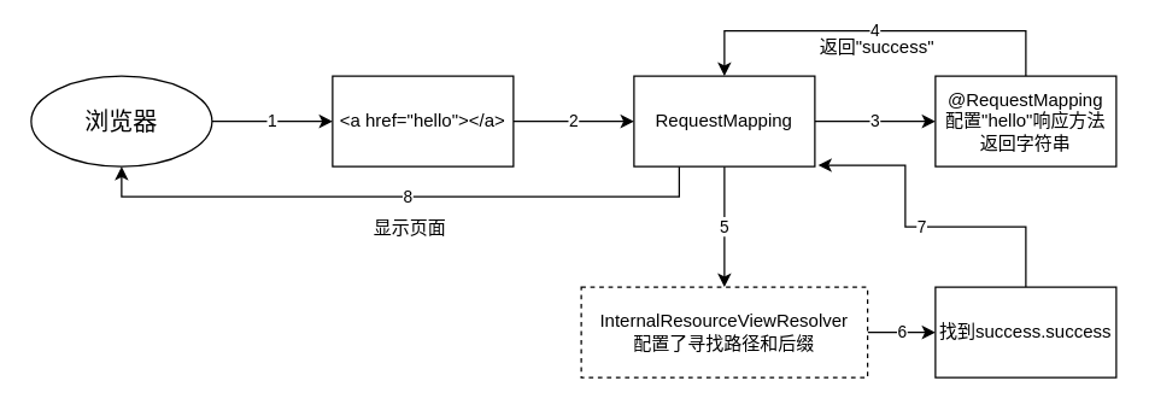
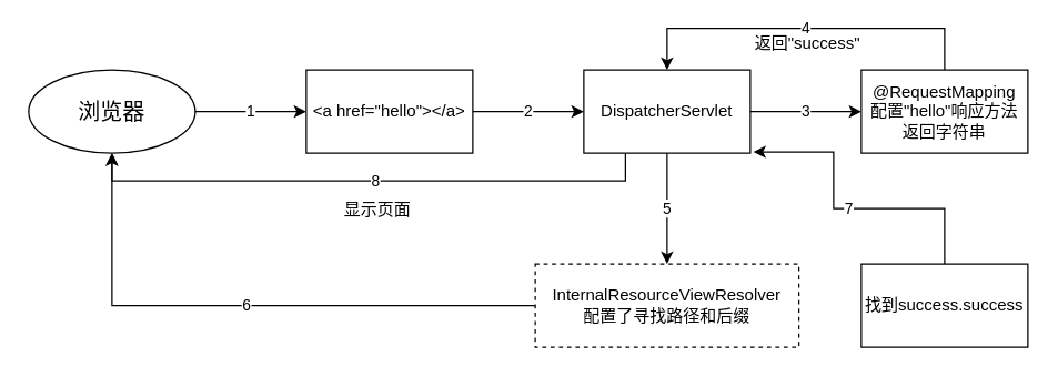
  <mxCell id="0" />
  <mxCell id="1" parent="0" />
  <mxCell id="2" value="2" style="edgeStyle=orthogonalEdgeStyle;rounded=0;orthogonalLoop=1;jettySize=auto;html=1;" parent="1" source="3" target="10" edge="1"><mxGeometry relative="1" as="geometry" /></mxCell>
  <mxCell id="3" value="&lt;font style=&quot;font-size: 12px&quot;&gt;&amp;lt;a href=&quot;hello&quot;&amp;gt;&amp;lt;/a&amp;gt;&lt;/font&gt;" style="rounded=0;whiteSpace=wrap;html=1;" parent="1" vertex="1"><mxGeometry x="220" y="50" width="120" height="60" as="geometry" /></mxCell>
  <mxCell id="4" value="1" style="edgeStyle=orthogonalEdgeStyle;rounded=0;orthogonalLoop=1;jettySize=auto;html=1;strokeWidth=1;" parent="1" source="5" target="3" edge="1"><mxGeometry relative="1" as="geometry" /></mxCell>
  <mxCell id="5" value="&lt;font style=&quot;font-size: 16px&quot;&gt;浏览器&lt;/font&gt;" style="ellipse;whiteSpace=wrap;html=1;" parent="1" vertex="1"><mxGeometry x="20" y="50" width="120" height="60" as="geometry" /></mxCell>
  <mxCell id="6" value="3" style="edgeStyle=orthogonalEdgeStyle;rounded=0;orthogonalLoop=1;jettySize=auto;html=1;" parent="1" source="10" target="17" edge="1"><mxGeometry relative="1" as="geometry" /></mxCell>
  <mxCell id="7" value="5" style="edgeStyle=orthogonalEdgeStyle;rounded=0;orthogonalLoop=1;jettySize=auto;html=1;" parent="1" source="10" target="12" edge="1"><mxGeometry relative="1" as="geometry" /></mxCell>
  <mxCell id="8" value="8" style="edgeStyle=orthogonalEdgeStyle;rounded=0;orthogonalLoop=1;jettySize=auto;html=1;exitX=0.25;exitY=1;exitDx=0;exitDy=0;entryX=0.5;entryY=1;entryDx=0;entryDy=0;strokeWidth=1;" parent="1" source="10" target="5" edge="1"><mxGeometry x="-0.024" relative="1" as="geometry"><mxPoint as="offset" /></mxGeometry></mxCell>
  <mxCell id="9" value="显示页面" style="text;html=1;resizable=0;points=[];align=center;verticalAlign=middle;labelBackgroundColor=#ffffff;" parent="8" vertex="1" connectable="0"><mxGeometry x="-0.166" y="1" relative="1" as="geometry"><mxPoint x="-29" y="19" as="offset" /></mxGeometry></mxCell>
- <mxCell id="10" value="&lt;font style=&quot;font-size: 12px&quot;&gt;RequestMapping&lt;/font&gt;" style="rounded=0;whiteSpace=wrap;html=1;" parent="1" vertex="1"><mxGeometry x="420" y="50" width="120" height="60" as="geometry" /></mxCell>
- <mxCell id="11" value="6" style="edgeStyle=orthogonalEdgeStyle;rounded=0;orthogonalLoop=1;jettySize=auto;html=1;strokeWidth=1;" parent="1" source="12" target="14" edge="1"><mxGeometry relative="1" as="geometry" /></mxCell>
+ <mxCell id="10" value="&lt;font style=&quot;font-size: 12px&quot;&gt;DispatcherServlet&lt;/font&gt;" style="rounded=0;whiteSpace=wrap;html=1;" parent="1" vertex="1"><mxGeometry x="420" y="50" width="120" height="60" as="geometry" /></mxCell>
+ <mxCell id="11" value="6" style="edgeStyle=orthogonalEdgeStyle;rounded=0;orthogonalLoop=1;jettySize=auto;html=1;strokeWidth=1;" parent="1" source="12" target="5" edge="1"><mxGeometry relative="1" as="geometry" /></mxCell>
  <mxCell id="12" value="InternalResourceViewResolver&lt;br&gt;配置了寻找路径和后缀" style="rounded=0;whiteSpace=wrap;html=1;dashed=1;" parent="1" vertex="1"><mxGeometry x="385" y="190" width="190" height="60" as="geometry" /></mxCell>
  <mxCell id="13" value="7" style="edgeStyle=orthogonalEdgeStyle;rounded=0;orthogonalLoop=1;jettySize=auto;html=1;strokeWidth=1;entryX=1.018;entryY=0.986;entryDx=0;entryDy=0;entryPerimeter=0;" parent="1" source="14" target="10" edge="1"><mxGeometry relative="1" as="geometry"><mxPoint x="620" y="150" as="targetPoint" /><Array as="points"><mxPoint x="680" y="150" /><mxPoint x="600" y="150" /><mxPoint x="600" y="109" /></Array></mxGeometry></mxCell>
  <mxCell id="14" value="找到success.success" style="rounded=0;whiteSpace=wrap;html=1;" parent="1" vertex="1"><mxGeometry x="620" y="190" width="120" height="60" as="geometry" /></mxCell>
  <mxCell id="15" value="4" style="edgeStyle=orthogonalEdgeStyle;rounded=0;orthogonalLoop=1;jettySize=auto;html=1;entryX=0.5;entryY=0;entryDx=0;entryDy=0;" parent="1" source="17" target="10" edge="1"><mxGeometry relative="1" as="geometry"><mxPoint x="480" y="20" as="targetPoint" /><Array as="points"><mxPoint x="680" y="20" /><mxPoint x="480" y="20" /></Array></mxGeometry></mxCell>
  <mxCell id="16" value="返回&quot;success&quot;" style="text;html=1;resizable=0;points=[];align=center;verticalAlign=middle;labelBackgroundColor=#ffffff;" parent="15" vertex="1" connectable="0"><mxGeometry x="-0.083" relative="1" as="geometry"><mxPoint x="-10.5" y="10" as="offset" /></mxGeometry></mxCell>
  <mxCell id="17" value="@RequestMapping&lt;br&gt;配置&quot;hello&quot;响应方法&lt;br&gt;返回字符串" style="rounded=0;whiteSpace=wrap;html=1;" parent="1" vertex="1"><mxGeometry x="620" y="50" width="120" height="60" as="geometry" /></mxCell>
